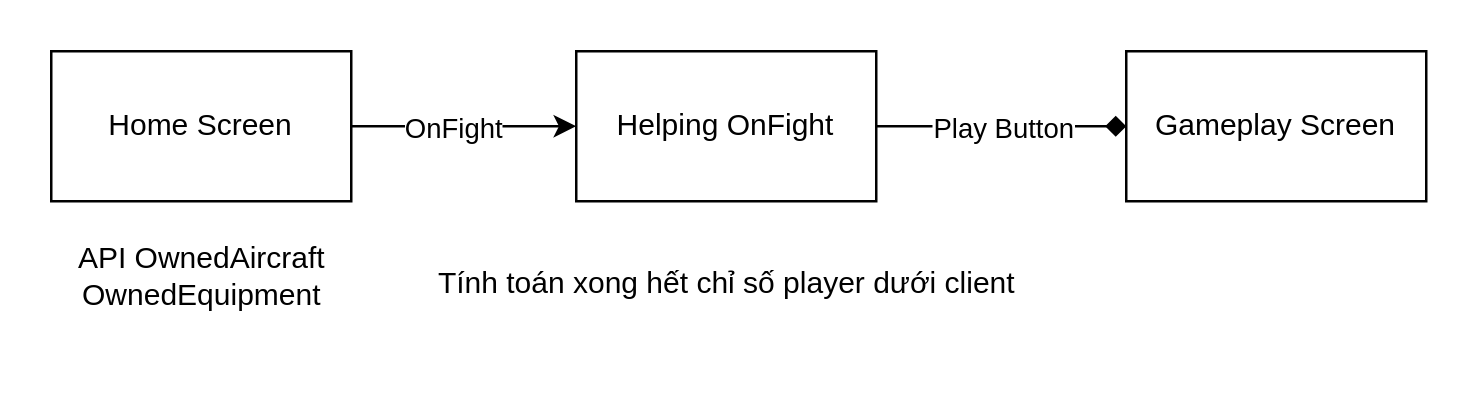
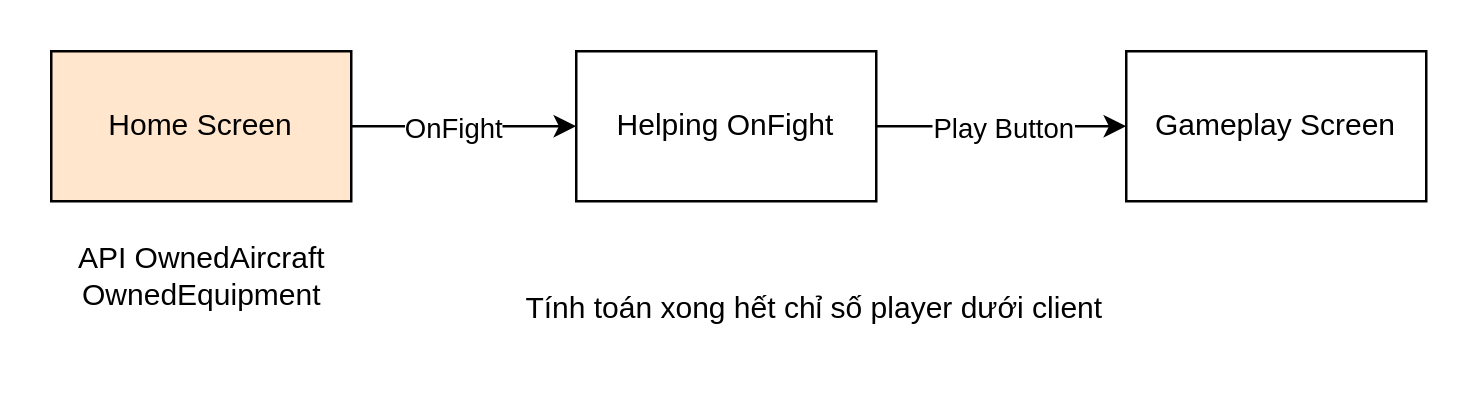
  <mxCell id="0" />
  <mxCell id="1" parent="0" />
  <mxCell id="2" style="edgeStyle=orthogonalEdgeStyle;rounded=0;orthogonalLoop=1;jettySize=auto;html=1;exitX=1;exitY=0.5;exitDx=0;exitDy=0;entryX=0;entryY=0.5;entryDx=0;entryDy=0;" edge="1" parent="1" source="4" target="7"><mxGeometry relative="1" as="geometry" /></mxCell>
  <mxCell id="3" value="OnFight" style="edgeLabel;html=1;align=center;verticalAlign=middle;resizable=0;points=[];" vertex="1" connectable="0" parent="2"><mxGeometry x="-0.267" y="3" relative="1" as="geometry"><mxPoint x="7" y="3" as="offset" /></mxGeometry></mxCell>
- <mxCell id="4" value="Home Screen" style="rounded=0;whiteSpace=wrap;html=1;" vertex="1" parent="1"><mxGeometry x="20" y="20" width="120" height="60" as="geometry" /></mxCell>
- <mxCell id="5" style="edgeStyle=orthogonalEdgeStyle;rounded=0;orthogonalLoop=1;jettySize=auto;html=1;exitX=1;exitY=0.5;exitDx=0;exitDy=0;entryX=0;entryY=0.5;entryDx=0;entryDy=0;endArrow=diamond;" edge="1" parent="1" source="7" target="8"><mxGeometry relative="1" as="geometry" /></mxCell>
+ <mxCell id="4" value="Home Screen" style="rounded=0;whiteSpace=wrap;html=1;fillColor=#ffe6cc;" vertex="1" parent="1"><mxGeometry x="20" y="20" width="120" height="60" as="geometry" /></mxCell>
+ <mxCell id="5" style="edgeStyle=orthogonalEdgeStyle;rounded=0;orthogonalLoop=1;jettySize=auto;html=1;exitX=1;exitY=0.5;exitDx=0;exitDy=0;entryX=0;entryY=0.5;entryDx=0;entryDy=0;" edge="1" parent="1" source="7" target="8"><mxGeometry relative="1" as="geometry" /></mxCell>
  <mxCell id="6" value="Play Button" style="edgeLabel;html=1;align=center;verticalAlign=middle;resizable=0;points=[];" vertex="1" connectable="0" parent="5"><mxGeometry x="-0.225" relative="1" as="geometry"><mxPoint x="11" as="offset" /></mxGeometry></mxCell>
  <mxCell id="7" value="Helping OnFight" style="rounded=0;whiteSpace=wrap;html=1;" vertex="1" parent="1"><mxGeometry x="230" y="20" width="120" height="60" as="geometry" /></mxCell>
  <mxCell id="8" value="Gameplay Screen" style="rounded=0;whiteSpace=wrap;html=1;" vertex="1" parent="1"><mxGeometry x="450" y="20" width="120" height="60" as="geometry" /></mxCell>
  <mxCell id="9" value="API OwnedAircraft&lt;br&gt;OwnedEquipment" style="text;html=1;align=center;verticalAlign=middle;resizable=0;points=[];autosize=1;strokeColor=none;fillColor=none;" vertex="1" parent="1"><mxGeometry x="20" y="90" width="120" height="40" as="geometry" /></mxCell>
- <mxCell id="10" value="Tính toán xong hết chỉ số player dưới client&lt;br&gt;&amp;nbsp;" style="text;html=1;align=center;verticalAlign=middle;resizable=0;points=[];autosize=1;strokeColor=none;fillColor=none;" vertex="1" parent="1"><mxGeometry x="160" y="100" width="260" height="40" as="geometry" /></mxCell>
+ <mxCell id="10" value="Tính toán xong hết chỉ số player dưới client&lt;br&gt;&amp;nbsp;" style="text;html=1;align=center;verticalAlign=middle;resizable=0;points=[];autosize=1;strokeColor=none;fillColor=none;" vertex="1" parent="1"><mxGeometry x="195" y="110" width="260" height="40" as="geometry" /></mxCell>
